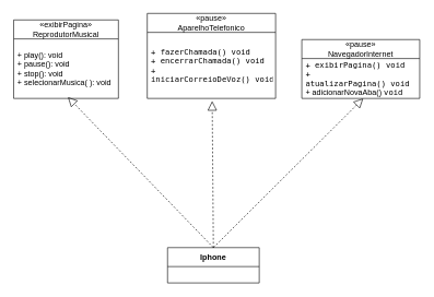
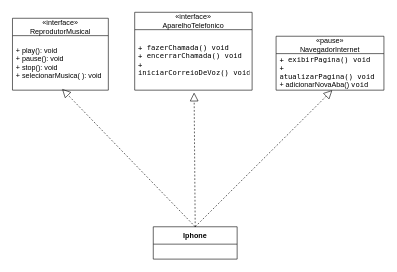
  <mxCell id="0" />
  <mxCell id="1" parent="0" />
- <mxCell id="2" value="&lt;span style=&quot;font-weight: 400;&quot;&gt;«exibirPagina»&lt;/span&gt;&lt;br style=&quot;font-weight: 400;&quot;&gt;&lt;span style=&quot;font-weight: 400;&quot;&gt;ReprodutorMusical&lt;/span&gt;" style="swimlane;fontStyle=1;align=center;verticalAlign=middle;childLayout=stackLayout;horizontal=1;startSize=29;horizontalStack=0;resizeParent=1;resizeParentMax=0;resizeLast=0;collapsible=0;marginBottom=0;html=1;whiteSpace=wrap;" vertex="1" parent="1"><mxGeometry x="20" y="30" width="160" height="120" as="geometry" /></mxCell>
+ <mxCell id="2" value="&lt;span style=&quot;font-weight: 400;&quot;&gt;«interface»&lt;/span&gt;&lt;br style=&quot;font-weight: 400;&quot;&gt;&lt;span style=&quot;font-weight: 400;&quot;&gt;ReprodutorMusical&lt;/span&gt;" style="swimlane;fontStyle=1;align=center;verticalAlign=middle;childLayout=stackLayout;horizontal=1;startSize=29;horizontalStack=0;resizeParent=1;resizeParentMax=0;resizeLast=0;collapsible=0;marginBottom=0;html=1;whiteSpace=wrap;" vertex="1" parent="1"><mxGeometry x="20" y="30" width="160" height="120" as="geometry" /></mxCell>
  <mxCell id="3" value="+ &lt;span class=&quot;hljs-built_in&quot;&gt;play&lt;/span&gt;(): &lt;span class=&quot;hljs-type&quot;&gt;void&lt;/span&gt;&lt;br&gt;+ &lt;span class=&quot;hljs-built_in&quot;&gt;pause&lt;/span&gt;(): &lt;span class=&quot;hljs-type&quot;&gt;void&lt;/span&gt;&lt;br&gt;+ &lt;span class=&quot;hljs-built_in&quot;&gt;stop&lt;/span&gt;(): &lt;span class=&quot;hljs-type&quot;&gt;void&lt;/span&gt;&lt;br&gt;+ &lt;span class=&quot;hljs-built_in&quot;&gt;selecionarMusica&lt;/span&gt;( ): &lt;span class=&quot;hljs-type&quot;&gt;void&lt;/span&gt;" style="text;html=1;strokeColor=none;fillColor=none;align=left;verticalAlign=middle;spacingLeft=4;spacingRight=4;overflow=hidden;rotatable=0;points=[[0,0.5],[1,0.5]];portConstraint=eastwest;whiteSpace=wrap;" vertex="1" parent="2"><mxGeometry y="29" width="160" height="91" as="geometry" /></mxCell>
- <mxCell id="4" value="&lt;span style=&quot;font-weight: 400;&quot;&gt;«pause»&lt;/span&gt;&lt;br style=&quot;font-weight: 400;&quot;&gt;&lt;span style=&quot;font-weight: 400;&quot;&gt;AparelhoTelefonico&lt;/span&gt;" style="swimlane;fontStyle=1;align=center;verticalAlign=middle;childLayout=stackLayout;horizontal=1;startSize=29;horizontalStack=0;resizeParent=1;resizeParentMax=0;resizeLast=0;collapsible=0;marginBottom=0;html=1;whiteSpace=wrap;" vertex="1" parent="1"><mxGeometry x="224" y="20" width="196" height="130" as="geometry" /></mxCell>
+ <mxCell id="4" value="&lt;span style=&quot;font-weight: 400;&quot;&gt;«interface»&lt;/span&gt;&lt;br style=&quot;font-weight: 400;&quot;&gt;&lt;span style=&quot;font-weight: 400;&quot;&gt;AparelhoTelefonico&lt;/span&gt;" style="swimlane;fontStyle=1;align=center;verticalAlign=middle;childLayout=stackLayout;horizontal=1;startSize=29;horizontalStack=0;resizeParent=1;resizeParentMax=0;resizeLast=0;collapsible=0;marginBottom=0;html=1;whiteSpace=wrap;" vertex="1" parent="1"><mxGeometry x="224" y="20" width="196" height="130" as="geometry" /></mxCell>
  <mxCell id="5" value="&lt;code&gt;+ fazerChamada() void&lt;/code&gt;&lt;div&gt;&lt;code&gt;+ encerrarChamada()&amp;nbsp;&lt;/code&gt;&lt;span style=&quot;font-family: monospace; background-color: initial;&quot;&gt;void&lt;/span&gt;&lt;/div&gt;&lt;div&gt;&lt;code&gt;+ iniciarCorreioDeVoz()&amp;nbsp;&lt;/code&gt;&lt;span style=&quot;font-family: monospace; background-color: initial;&quot;&gt;void&lt;/span&gt;&lt;/div&gt;" style="text;html=1;strokeColor=none;fillColor=none;align=left;verticalAlign=middle;spacingLeft=4;spacingRight=4;overflow=hidden;rotatable=0;points=[[0,0.5],[1,0.5]];portConstraint=eastwest;whiteSpace=wrap;" vertex="1" parent="4"><mxGeometry y="29" width="196" height="101" as="geometry" /></mxCell>
  <mxCell id="6" value="&lt;span style=&quot;font-weight: 400;&quot;&gt;«pause»&lt;/span&gt;&lt;br style=&quot;font-weight: 400;&quot;&gt;&lt;span style=&quot;font-weight: 400;&quot;&gt;NavegadorInternet&lt;/span&gt;" style="swimlane;fontStyle=1;align=center;verticalAlign=middle;childLayout=stackLayout;horizontal=1;startSize=29;horizontalStack=0;resizeParent=1;resizeParentMax=0;resizeLast=0;collapsible=0;marginBottom=0;html=1;whiteSpace=wrap;" vertex="1" parent="1"><mxGeometry x="460" y="60" width="180" height="90" as="geometry" /></mxCell>
  <mxCell id="7" value="&lt;code&gt;+ exibirPagina()&amp;nbsp;&lt;/code&gt;&lt;span style=&quot;font-family: monospace;&quot;&gt;void&lt;/span&gt;&lt;div&gt;&lt;code&gt;+ atualizarPagina()&amp;nbsp;&lt;/code&gt;&lt;span style=&quot;font-family: monospace; background-color: initial;&quot;&gt;void&lt;/span&gt;&lt;/div&gt;&lt;div&gt;&lt;span style=&quot;background-color: initial;&quot;&gt;+ adicionarNovaAba()&amp;nbsp;&lt;/span&gt;&lt;span style=&quot;font-family: monospace; background-color: initial;&quot;&gt;void&lt;/span&gt;&lt;/div&gt;" style="text;html=1;strokeColor=none;fillColor=none;align=left;verticalAlign=middle;spacingLeft=4;spacingRight=4;overflow=hidden;rotatable=0;points=[[0,0.5],[1,0.5]];portConstraint=eastwest;whiteSpace=wrap;" vertex="1" parent="6"><mxGeometry y="29" width="180" height="61" as="geometry" /></mxCell>
  <mxCell id="8" value="Iphone" style="swimlane;fontStyle=1;align=center;verticalAlign=middle;childLayout=stackLayout;horizontal=1;startSize=29;horizontalStack=0;resizeParent=1;resizeParentMax=0;resizeLast=0;collapsible=0;marginBottom=0;html=1;whiteSpace=wrap;" vertex="1" parent="1"><mxGeometry x="255" y="378" width="140" height="54" as="geometry" /></mxCell>
  <mxCell id="9" value="" style="endArrow=block;dashed=1;endFill=0;endSize=12;html=1;rounded=0;exitX=0.5;exitY=0;exitDx=0;exitDy=0;entryX=0.518;entryY=0.978;entryDx=0;entryDy=0;entryPerimeter=0;" edge="1" parent="1" source="8" target="3"><mxGeometry width="160" relative="1" as="geometry"><mxPoint x="240" y="270" as="sourcePoint" /><mxPoint x="400" y="270" as="targetPoint" /></mxGeometry></mxCell>
  <mxCell id="10" value="" style="endArrow=block;dashed=1;endFill=0;endSize=12;html=1;rounded=0;entryX=0.521;entryY=1;entryDx=0;entryDy=0;entryPerimeter=0;exitX=0.5;exitY=0;exitDx=0;exitDy=0;" edge="1" parent="1" source="8" target="7"><mxGeometry width="160" relative="1" as="geometry"><mxPoint x="50" y="400" as="sourcePoint" /><mxPoint x="210" y="400" as="targetPoint" /></mxGeometry></mxCell>
  <mxCell id="11" value="" style="endArrow=block;dashed=1;endFill=0;endSize=12;html=1;rounded=0;exitX=0.5;exitY=0;exitDx=0;exitDy=0;entryX=0.506;entryY=1.04;entryDx=0;entryDy=0;entryPerimeter=0;" edge="1" parent="1" source="8" target="5"><mxGeometry width="160" relative="1" as="geometry"><mxPoint x="480" y="290" as="sourcePoint" /><mxPoint x="640" y="290" as="targetPoint" /></mxGeometry></mxCell>
